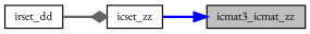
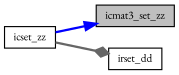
  digraph {
    fontname="EB Garamond"
    rankdir=LR
    node [color=black fillcolor=white fontname="EB Garamond" fontsize=10 shape=record style=filled]
    edge [fontname="EB Garamond" fontsize=10 labelfontname=Helvetica labelfontsize=10 style=bold]
-   n1 [fillcolor=grey75 fontcolor=black height=0.2 label=icmat3_icmat_zz width=0.4]
+   n1 [fillcolor=grey75 fontcolor=black height=0.2 label=icmat3_set_zz width=0.4]
    n2 [height=0.2 label=icset_zz width=0.4]
    n3 [height=0.2 label=irset_dd width=0.4]
    n2 -> n1 [arrowhead=normal color=blue]
-   n3 -> n2 [arrowhead=diamond color=gray40]
+   n2 -> n3 [arrowhead=diamond color=gray40]
  }
